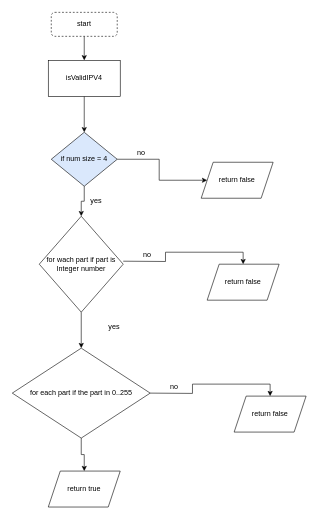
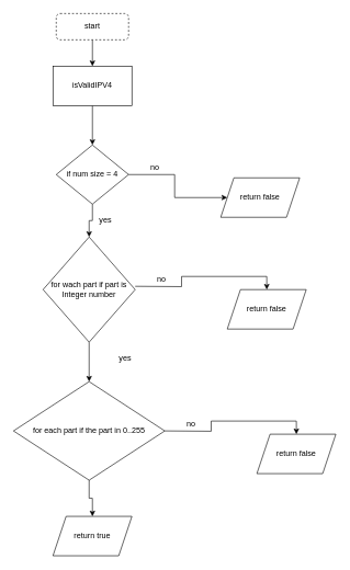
  <mxCell id="0" />
  <mxCell id="1" parent="0" />
  <mxCell id="2" style="edgeStyle=orthogonalEdgeStyle;rounded=0;orthogonalLoop=1;jettySize=auto;html=1;entryX=0.5;entryY=0;entryDx=0;entryDy=0;" edge="1" parent="1" source="3" target="5"><mxGeometry relative="1" as="geometry" /></mxCell>
  <mxCell id="3" value="start" style="rounded=1;whiteSpace=wrap;html=1;dashed=1;" vertex="1" parent="1"><mxGeometry x="85" y="20" width="110" height="40" as="geometry" /></mxCell>
  <mxCell id="4" style="edgeStyle=orthogonalEdgeStyle;rounded=0;orthogonalLoop=1;jettySize=auto;html=1;exitX=0.5;exitY=1;exitDx=0;exitDy=0;entryX=0.5;entryY=0;entryDx=0;entryDy=0;" edge="1" parent="1" source="5" target="8"><mxGeometry relative="1" as="geometry" /></mxCell>
  <mxCell id="5" value="isValidIPV4" style="rounded=0;whiteSpace=wrap;html=1;" vertex="1" parent="1"><mxGeometry x="80" y="100" width="120" height="60" as="geometry" /></mxCell>
  <mxCell id="6" style="edgeStyle=orthogonalEdgeStyle;rounded=0;orthogonalLoop=1;jettySize=auto;html=1;" edge="1" parent="1" source="8" target="9"><mxGeometry relative="1" as="geometry" /></mxCell>
  <mxCell id="7" style="edgeStyle=orthogonalEdgeStyle;rounded=0;orthogonalLoop=1;jettySize=auto;html=1;" edge="1" parent="1" source="8" target="12"><mxGeometry relative="1" as="geometry" /></mxCell>
- <mxCell id="8" value="if num size = 4" style="rhombus;whiteSpace=wrap;html=1;fillColor=#dae8fc;" vertex="1" parent="1"><mxGeometry x="85" y="220" width="110" height="90" as="geometry" /></mxCell>
+ <mxCell id="8" value="if num size = 4" style="rhombus;whiteSpace=wrap;html=1;" vertex="1" parent="1"><mxGeometry x="85" y="220" width="110" height="90" as="geometry" /></mxCell>
  <mxCell id="9" value="return false" style="shape=parallelogram;perimeter=parallelogramPerimeter;whiteSpace=wrap;html=1;fixedSize=1;" vertex="1" parent="1"><mxGeometry x="335" y="270" width="120" height="60" as="geometry" /></mxCell>
  <mxCell id="10" value="no" style="text;html=1;align=center;verticalAlign=middle;whiteSpace=wrap;rounded=0;" vertex="1" parent="1"><mxGeometry x="205" y="240" width="60" height="30" as="geometry" /></mxCell>
  <mxCell id="11" style="edgeStyle=orthogonalEdgeStyle;rounded=0;orthogonalLoop=1;jettySize=auto;html=1;entryX=0.5;entryY=0;entryDx=0;entryDy=0;" edge="1" parent="1" source="12" target="18"><mxGeometry relative="1" as="geometry" /></mxCell>
  <mxCell id="12" value="for wach part if part is Integer number" style="rhombus;whiteSpace=wrap;html=1;" vertex="1" parent="1"><mxGeometry x="65" y="360" width="140" height="160" as="geometry" /></mxCell>
  <mxCell id="13" value="yes" style="text;html=1;align=center;verticalAlign=middle;whiteSpace=wrap;rounded=0;" vertex="1" parent="1"><mxGeometry x="130" y="320" width="60" height="30" as="geometry" /></mxCell>
  <mxCell id="14" style="edgeStyle=orthogonalEdgeStyle;rounded=0;orthogonalLoop=1;jettySize=auto;html=1;" edge="1" parent="1" target="15"><mxGeometry relative="1" as="geometry"><mxPoint x="205" y="435" as="sourcePoint" /></mxGeometry></mxCell>
  <mxCell id="15" value="return false" style="shape=parallelogram;perimeter=parallelogramPerimeter;whiteSpace=wrap;html=1;fixedSize=1;" vertex="1" parent="1"><mxGeometry x="345" y="440" width="120" height="60" as="geometry" /></mxCell>
  <mxCell id="16" value="no" style="text;html=1;align=center;verticalAlign=middle;whiteSpace=wrap;rounded=0;" vertex="1" parent="1"><mxGeometry x="215" y="410" width="60" height="30" as="geometry" /></mxCell>
  <mxCell id="17" style="edgeStyle=orthogonalEdgeStyle;rounded=0;orthogonalLoop=1;jettySize=auto;html=1;entryX=0.5;entryY=0;entryDx=0;entryDy=0;" edge="1" parent="1" source="18" target="23"><mxGeometry relative="1" as="geometry" /></mxCell>
  <mxCell id="18" value="for each part if the part in 0..255" style="rhombus;whiteSpace=wrap;html=1;" vertex="1" parent="1"><mxGeometry x="20" y="580" width="230" height="150" as="geometry" /></mxCell>
  <mxCell id="19" value="yes" style="text;html=1;align=center;verticalAlign=middle;whiteSpace=wrap;rounded=0;" vertex="1" parent="1"><mxGeometry x="160" y="530" width="60" height="30" as="geometry" /></mxCell>
  <mxCell id="20" style="edgeStyle=orthogonalEdgeStyle;rounded=0;orthogonalLoop=1;jettySize=auto;html=1;" edge="1" parent="1" target="21"><mxGeometry relative="1" as="geometry"><mxPoint x="250" y="655" as="sourcePoint" /></mxGeometry></mxCell>
  <mxCell id="21" value="return false" style="shape=parallelogram;perimeter=parallelogramPerimeter;whiteSpace=wrap;html=1;fixedSize=1;" vertex="1" parent="1"><mxGeometry x="390" y="660" width="120" height="60" as="geometry" /></mxCell>
  <mxCell id="22" value="no" style="text;html=1;align=center;verticalAlign=middle;whiteSpace=wrap;rounded=0;" vertex="1" parent="1"><mxGeometry x="260" y="630" width="60" height="30" as="geometry" /></mxCell>
  <mxCell id="23" value="return true" style="shape=parallelogram;perimeter=parallelogramPerimeter;whiteSpace=wrap;html=1;fixedSize=1;" vertex="1" parent="1"><mxGeometry x="80" y="785" width="120" height="60" as="geometry" /></mxCell>
